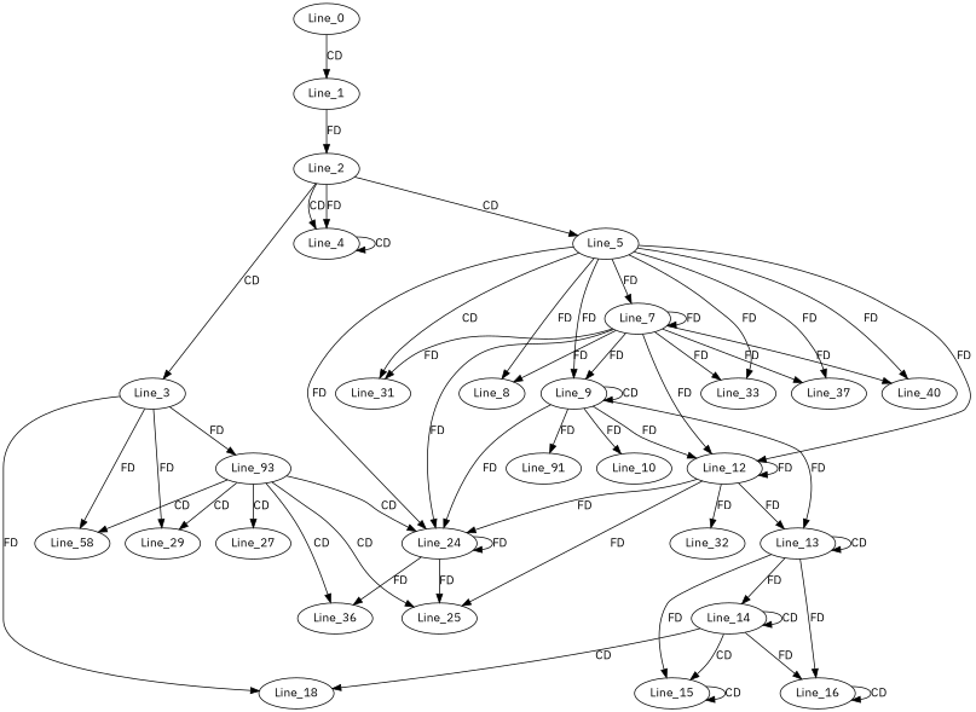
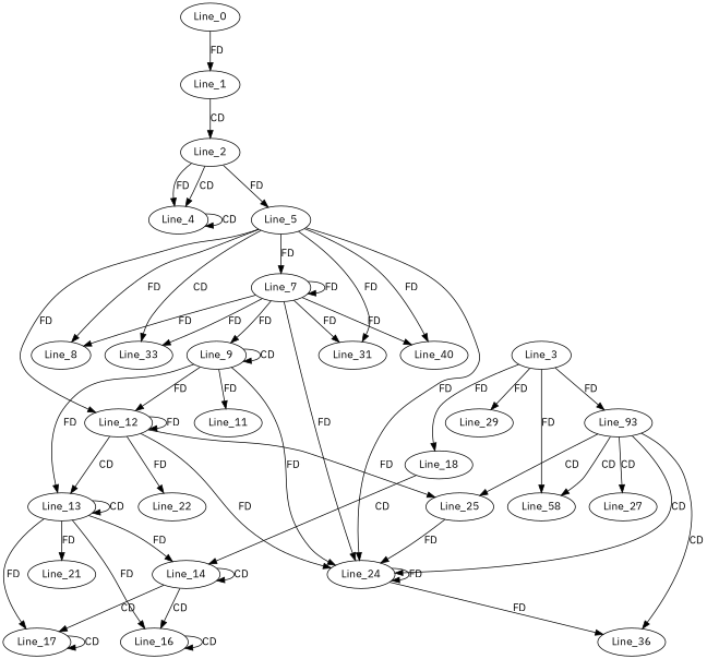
  digraph {
    fontname="IBM Plex Sans"
    node [fontname="IBM Plex Sans"]
    edge [fontname="IBM Plex Sans"]
    Line_0
    Line_1
    Line_2
    Line_3
    Line_4
    Line_5
    Line_18
    n8 [label=Line_93]
    n9 [label=Line_58]
    Line_29
    Line_7
    Line_8
    Line_9
    Line_12
    Line_24
    Line_31
    Line_33
-   Line_37
    Line_40
    Line_25
    n21 [label=Line_36]
    Line_27
-   Line_10
-   Line_11 [label=Line_91]
+   Line_11
    Line_13
-   Line_22 [label=Line_32]
+   Line_22
    Line_14
-   Line_15
+   Line_15 [label=Line_17]
    Line_16
-   Line_0 -> Line_1 [label=CD]
-   Line_1 -> Line_2 [label=FD]
-   Line_2 -> Line_3 [label=CD]
+   Line_21
+   Line_0 -> Line_1 [label=FD]
+   Line_1 -> Line_2 [label=CD]
    Line_2 -> Line_4 [label=CD]
    Line_2 -> Line_4 [label=FD]
-   Line_2 -> Line_5 [label=CD]
+   Line_2 -> Line_5 [label=FD]
    Line_3 -> Line_18 [label=FD]
    Line_3 -> n8 [label=FD]
    Line_3 -> n9 [label=FD]
    Line_3 -> Line_29 [label=FD]
    Line_4 -> Line_4 [label=CD]
    Line_5 -> Line_7 [label=FD]
    Line_5 -> Line_8 [label=FD]
-   Line_5 -> Line_9 [label=FD]
    Line_5 -> Line_12 [label=FD]
    Line_5 -> Line_24 [label=FD]
-   Line_5 -> Line_31 [label=CD]
-   Line_5 -> Line_33 [label=FD]
-   Line_5 -> Line_37 [label=FD]
+   Line_5 -> Line_31 [label=FD]
+   Line_5 -> Line_33 [label=CD]
    Line_5 -> Line_40 [label=FD]
    n8 -> n9 [label=CD]
-   n8 -> Line_29 [label=CD]
    n8 -> Line_24 [label=CD]
    n8 -> Line_25 [label=CD]
    n8 -> n21 [label=CD]
    n8 -> Line_27 [label=CD]
    Line_7 -> Line_7 [label=FD]
    Line_7 -> Line_8 [label=FD]
    Line_7 -> Line_9 [label=FD]
-   Line_7 -> Line_12 [label=FD]
    Line_7 -> Line_24 [label=FD]
    Line_7 -> Line_31 [label=FD]
    Line_7 -> Line_33 [label=FD]
-   Line_7 -> Line_37 [label=FD]
    Line_7 -> Line_40 [label=FD]
    Line_9 -> Line_9 [label=CD]
    Line_9 -> Line_12 [label=FD]
    Line_9 -> Line_24 [label=FD]
-   Line_9 -> Line_10 [label=FD]
    Line_9 -> Line_11 [label=FD]
    Line_9 -> Line_13 [label=FD]
    Line_12 -> Line_12 [label=FD]
    Line_12 -> Line_24 [label=FD]
    Line_12 -> Line_25 [label=FD]
-   Line_12 -> Line_13 [label=FD]
+   Line_12 -> Line_13 [label=CD]
    Line_12 -> Line_22 [label=FD]
    Line_24 -> Line_24 [label=FD]
-   Line_24 -> Line_25 [label=FD]
+   Line_25 -> Line_24 [label=FD]
    Line_24 -> n21 [label=FD]
    Line_13 -> Line_13 [label=CD]
    Line_13 -> Line_14 [label=FD]
    Line_13 -> Line_15 [label=FD]
    Line_13 -> Line_16 [label=FD]
-   Line_14 -> Line_18 [label=CD]
+   Line_13 -> Line_21 [label=FD]
+   Line_18 -> Line_14 [label=CD]
    Line_14 -> Line_14 [label=CD]
    Line_14 -> Line_15 [label=CD]
-   Line_14 -> Line_16 [label=FD]
+   Line_14 -> Line_16 [label=CD]
    Line_15 -> Line_15 [label=CD]
    Line_16 -> Line_16 [label=CD]
  }
